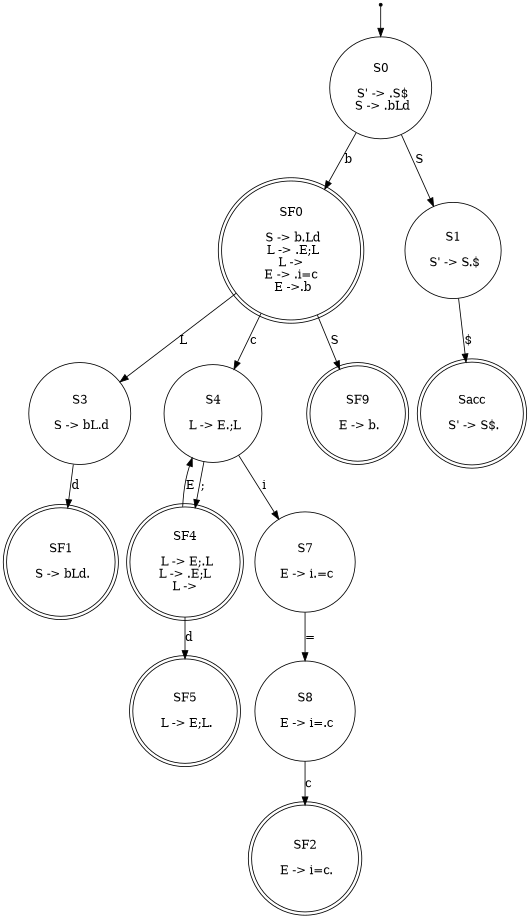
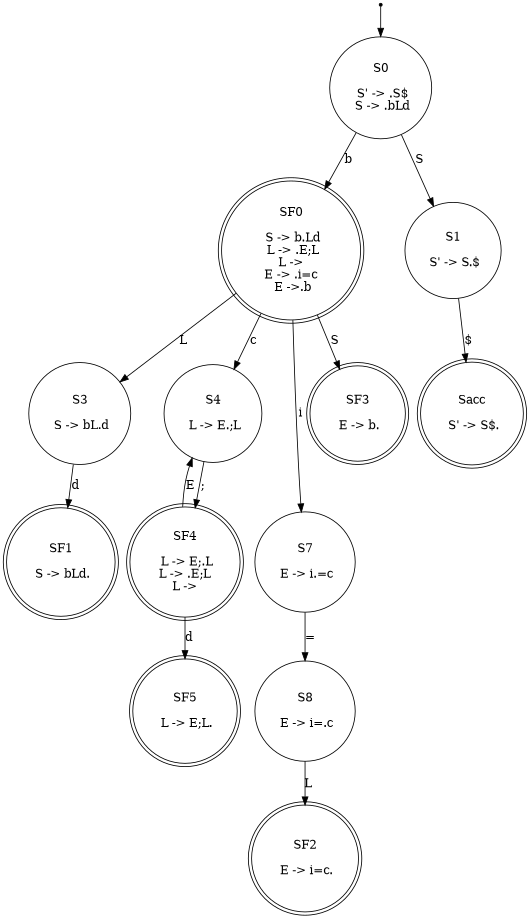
  digraph {
    rankdir=TB
    node [shape=doublecircle]
    n1 [label="SF0\n\n S -> b.Ld\n L -> .E;L\n L -> \n E -> .i=c \n E ->.b"]
-   n2 [label="SF9\n\n E -> b.\n"]
+   n2 [label="SF3\n\n E -> b.\n"]
    n3 [label="S3\n\n S -> bL.d" shape=circle]
    n4 [label="S4\n\n L -> E.;L\n" shape=circle]
    n5 [label="S7\n\n E -> i.=c\n" shape=circle]
    n6 [label="SF1\n\n S -> bLd."]
    n7 [label="SF4\n\n L -> E;.L\n L -> .E;L \n L -> "]
    n8 [label="S8\n\n E -> i=.c\n" shape=circle]
    n9 [label="SF2\n\n E -> i=c.\n"]
    n10 [label="SF5\n\n L -> E;L.\n"]
    n11 [label="Sacc\n\n S' -> S$."]
    init [shape=point]
    n13 [label="S0\n\n S' -> .S$\n S -> .bLd" shape=circle]
    n14 [label="S1\n\n S' -> S.$" shape=circle]
    n1 -> n2 [label=S]
    n1 -> n3 [label=L]
    n1 -> n4 [label=c]
-   n4 -> n5 [label=i]
+   n1 -> n5 [label=i]
    n3 -> n6 [label=d]
    n4 -> n7 [label=";"]
    n5 -> n8 [label="="]
    n7 -> n4 [label=E]
    n7 -> n10 [label=d]
-   n8 -> n9 [label=c]
+   n8 -> n9 [label=L]
    init -> n13
    n13 -> n1 [label=b]
    n13 -> n14 [label=S]
    n14 -> n11 [label="$"]
  }
